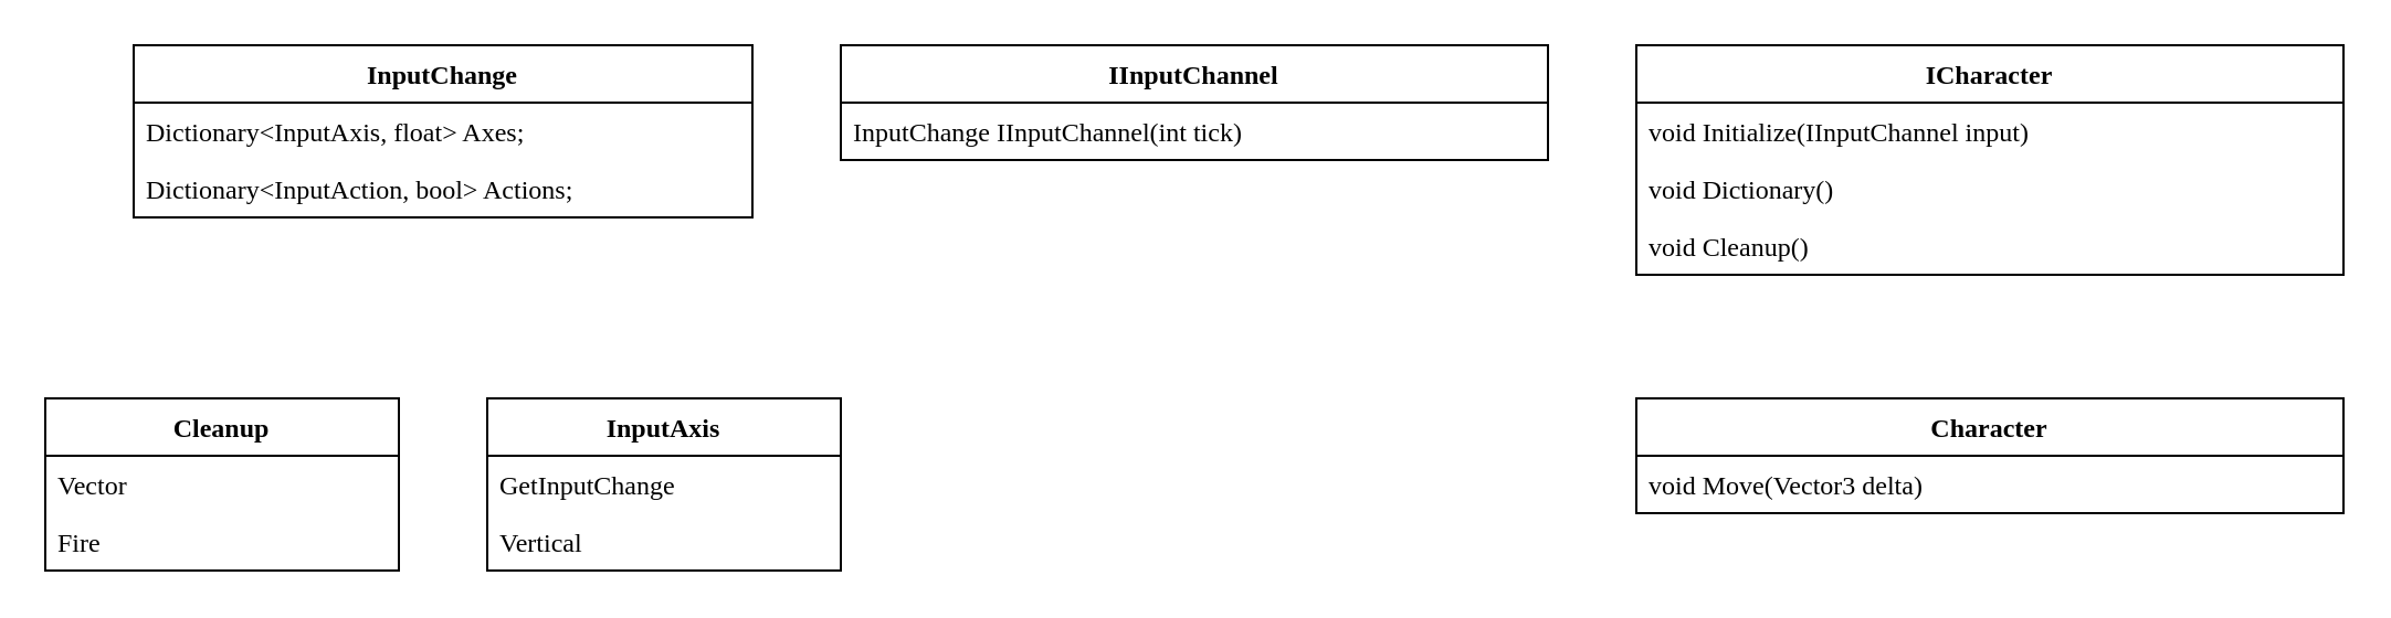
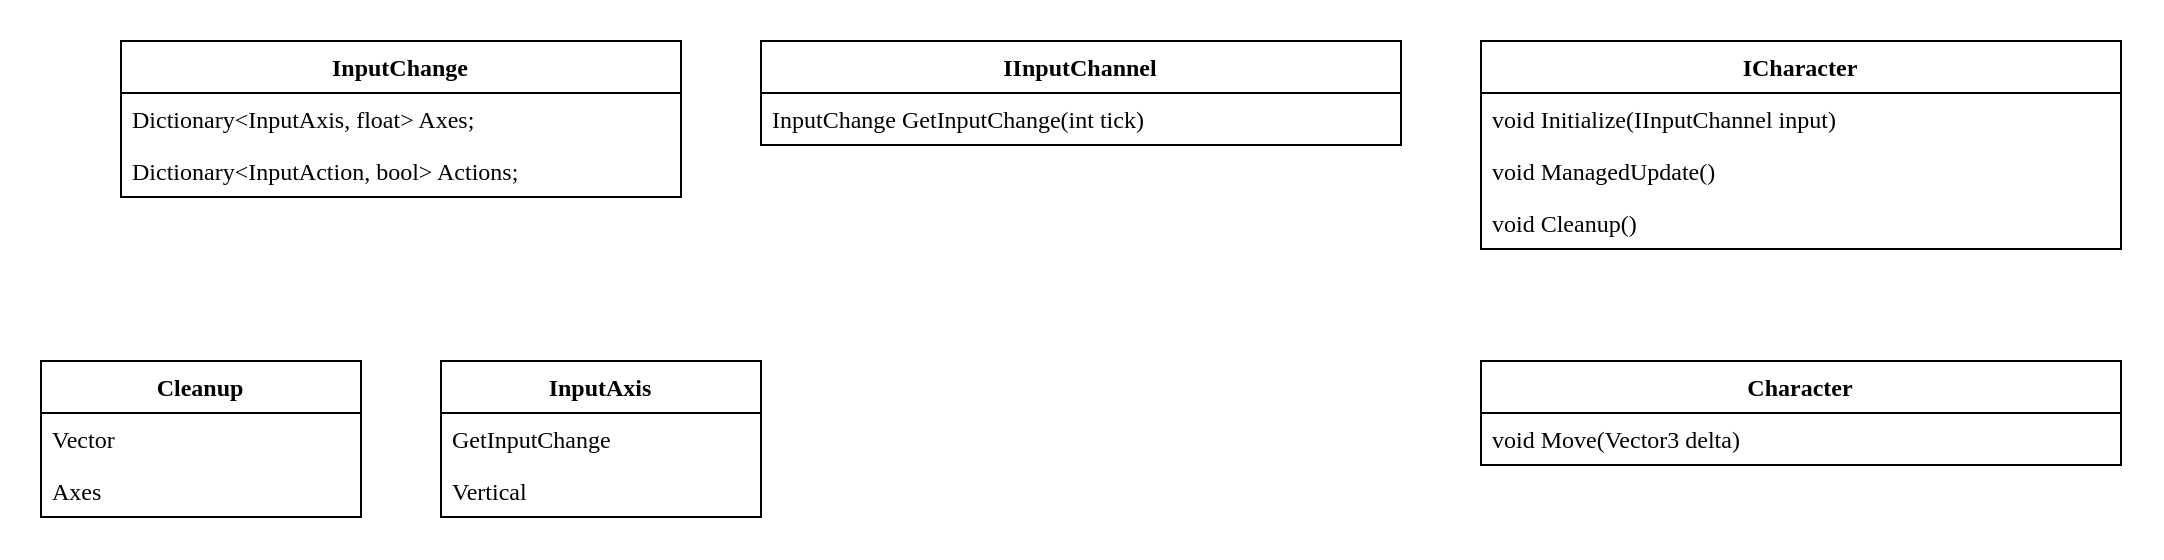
  <mxCell id="0" />
  <mxCell id="1" parent="0" />
  <mxCell id="2" value="ICharacter" style="swimlane;fontStyle=1;align=center;verticalAlign=top;childLayout=stackLayout;horizontal=1;startSize=26;horizontalStack=0;resizeParent=1;resizeParentMax=0;resizeLast=0;collapsible=1;marginBottom=0;fontFamily=Lucida Console;" vertex="1" parent="1"><mxGeometry x="740" y="20" width="320" height="104" as="geometry" /></mxCell>
  <mxCell id="3" value="void Initialize(IInputChannel input)" style="text;strokeColor=none;fillColor=none;align=left;verticalAlign=top;spacingLeft=4;spacingRight=4;overflow=hidden;rotatable=0;points=[[0,0.5],[1,0.5]];portConstraint=eastwest;fontFamily=Lucida Console;" vertex="1" parent="2"><mxGeometry y="26" width="320" height="26" as="geometry" /></mxCell>
- <mxCell id="4" value="void Dictionary()" style="text;strokeColor=none;fillColor=none;align=left;verticalAlign=top;spacingLeft=4;spacingRight=4;overflow=hidden;rotatable=0;points=[[0,0.5],[1,0.5]];portConstraint=eastwest;fontFamily=Lucida Console;" vertex="1" parent="2"><mxGeometry y="52" width="320" height="26" as="geometry" /></mxCell>
+ <mxCell id="4" value="void ManagedUpdate()" style="text;strokeColor=none;fillColor=none;align=left;verticalAlign=top;spacingLeft=4;spacingRight=4;overflow=hidden;rotatable=0;points=[[0,0.5],[1,0.5]];portConstraint=eastwest;fontFamily=Lucida Console;" vertex="1" parent="2"><mxGeometry y="52" width="320" height="26" as="geometry" /></mxCell>
  <mxCell id="5" value="void Cleanup()" style="text;strokeColor=none;fillColor=none;align=left;verticalAlign=top;spacingLeft=4;spacingRight=4;overflow=hidden;rotatable=0;points=[[0,0.5],[1,0.5]];portConstraint=eastwest;fontFamily=Lucida Console;" vertex="1" parent="2"><mxGeometry y="78" width="320" height="26" as="geometry" /></mxCell>
  <mxCell id="6" value="Character" style="swimlane;fontStyle=1;align=center;verticalAlign=top;childLayout=stackLayout;horizontal=1;startSize=26;horizontalStack=0;resizeParent=1;resizeParentMax=0;resizeLast=0;collapsible=1;marginBottom=0;fontFamily=Lucida Console;" vertex="1" parent="1"><mxGeometry x="740" y="180" width="320" height="52" as="geometry" /></mxCell>
  <mxCell id="7" value="void Move(Vector3 delta)" style="text;strokeColor=none;fillColor=none;align=left;verticalAlign=top;spacingLeft=4;spacingRight=4;overflow=hidden;rotatable=0;points=[[0,0.5],[1,0.5]];portConstraint=eastwest;fontFamily=Lucida Console;" vertex="1" parent="6"><mxGeometry y="26" width="320" height="26" as="geometry" /></mxCell>
  <mxCell id="8" value="IInputChannel" style="swimlane;fontStyle=1;align=center;verticalAlign=top;childLayout=stackLayout;horizontal=1;startSize=26;horizontalStack=0;resizeParent=1;resizeParentMax=0;resizeLast=0;collapsible=1;marginBottom=0;fontFamily=Lucida Console;" vertex="1" parent="1"><mxGeometry x="380" y="20" width="320" height="52" as="geometry" /></mxCell>
- <mxCell id="9" value="InputChange IInputChannel(int tick)" style="text;strokeColor=none;fillColor=none;align=left;verticalAlign=top;spacingLeft=4;spacingRight=4;overflow=hidden;rotatable=0;points=[[0,0.5],[1,0.5]];portConstraint=eastwest;fontFamily=Lucida Console;" vertex="1" parent="8"><mxGeometry y="26" width="320" height="26" as="geometry" /></mxCell>
+ <mxCell id="9" value="InputChange GetInputChange(int tick)" style="text;strokeColor=none;fillColor=none;align=left;verticalAlign=top;spacingLeft=4;spacingRight=4;overflow=hidden;rotatable=0;points=[[0,0.5],[1,0.5]];portConstraint=eastwest;fontFamily=Lucida Console;" vertex="1" parent="8"><mxGeometry y="26" width="320" height="26" as="geometry" /></mxCell>
  <mxCell id="10" value="InputChange" style="swimlane;fontStyle=1;align=center;verticalAlign=top;childLayout=stackLayout;horizontal=1;startSize=26;horizontalStack=0;resizeParent=1;resizeParentMax=0;resizeLast=0;collapsible=1;marginBottom=0;fontFamily=Lucida Console;" vertex="1" parent="1"><mxGeometry x="60" y="20" width="280" height="78" as="geometry" /></mxCell>
  <mxCell id="11" value="Dictionary&lt;InputAxis, float&gt; Axes;" style="text;strokeColor=none;fillColor=none;align=left;verticalAlign=top;spacingLeft=4;spacingRight=4;overflow=hidden;rotatable=0;points=[[0,0.5],[1,0.5]];portConstraint=eastwest;fontFamily=Lucida Console;" vertex="1" parent="10"><mxGeometry y="26" width="280" height="26" as="geometry" /></mxCell>
  <mxCell id="12" value="Dictionary&lt;InputAction, bool&gt; Actions;" style="text;strokeColor=none;fillColor=none;align=left;verticalAlign=top;spacingLeft=4;spacingRight=4;overflow=hidden;rotatable=0;points=[[0,0.5],[1,0.5]];portConstraint=eastwest;fontFamily=Lucida Console;" vertex="1" parent="10"><mxGeometry y="52" width="280" height="26" as="geometry" /></mxCell>
  <mxCell id="13" value="InputAxis" style="swimlane;fontStyle=1;align=center;verticalAlign=top;childLayout=stackLayout;horizontal=1;startSize=26;horizontalStack=0;resizeParent=1;resizeParentMax=0;resizeLast=0;collapsible=1;marginBottom=0;fontFamily=Lucida Console;" vertex="1" parent="1"><mxGeometry x="220" y="180" width="160" height="78" as="geometry" /></mxCell>
  <mxCell id="14" value="GetInputChange" style="text;strokeColor=none;fillColor=none;align=left;verticalAlign=top;spacingLeft=4;spacingRight=4;overflow=hidden;rotatable=0;points=[[0,0.5],[1,0.5]];portConstraint=eastwest;fontFamily=Lucida Console;" vertex="1" parent="13"><mxGeometry y="26" width="160" height="26" as="geometry" /></mxCell>
  <mxCell id="15" value="Vertical" style="text;strokeColor=none;fillColor=none;align=left;verticalAlign=top;spacingLeft=4;spacingRight=4;overflow=hidden;rotatable=0;points=[[0,0.5],[1,0.5]];portConstraint=eastwest;fontFamily=Lucida Console;" vertex="1" parent="13"><mxGeometry y="52" width="160" height="26" as="geometry" /></mxCell>
  <mxCell id="16" value="Cleanup" style="swimlane;fontStyle=1;align=center;verticalAlign=top;childLayout=stackLayout;horizontal=1;startSize=26;horizontalStack=0;resizeParent=1;resizeParentMax=0;resizeLast=0;collapsible=1;marginBottom=0;fontFamily=Lucida Console;" vertex="1" parent="1"><mxGeometry x="20" y="180" width="160" height="78" as="geometry" /></mxCell>
  <mxCell id="17" value="Vector" style="text;strokeColor=none;fillColor=none;align=left;verticalAlign=top;spacingLeft=4;spacingRight=4;overflow=hidden;rotatable=0;points=[[0,0.5],[1,0.5]];portConstraint=eastwest;fontFamily=Lucida Console;" vertex="1" parent="16"><mxGeometry y="26" width="160" height="26" as="geometry" /></mxCell>
- <mxCell id="18" value="Fire" style="text;strokeColor=none;fillColor=none;align=left;verticalAlign=top;spacingLeft=4;spacingRight=4;overflow=hidden;rotatable=0;points=[[0,0.5],[1,0.5]];portConstraint=eastwest;fontFamily=Lucida Console;" vertex="1" parent="16"><mxGeometry y="52" width="160" height="26" as="geometry" /></mxCell>
+ <mxCell id="18" value="Axes" style="text;strokeColor=none;fillColor=none;align=left;verticalAlign=top;spacingLeft=4;spacingRight=4;overflow=hidden;rotatable=0;points=[[0,0.5],[1,0.5]];portConstraint=eastwest;fontFamily=Lucida Console;" vertex="1" parent="16"><mxGeometry y="52" width="160" height="26" as="geometry" /></mxCell>
